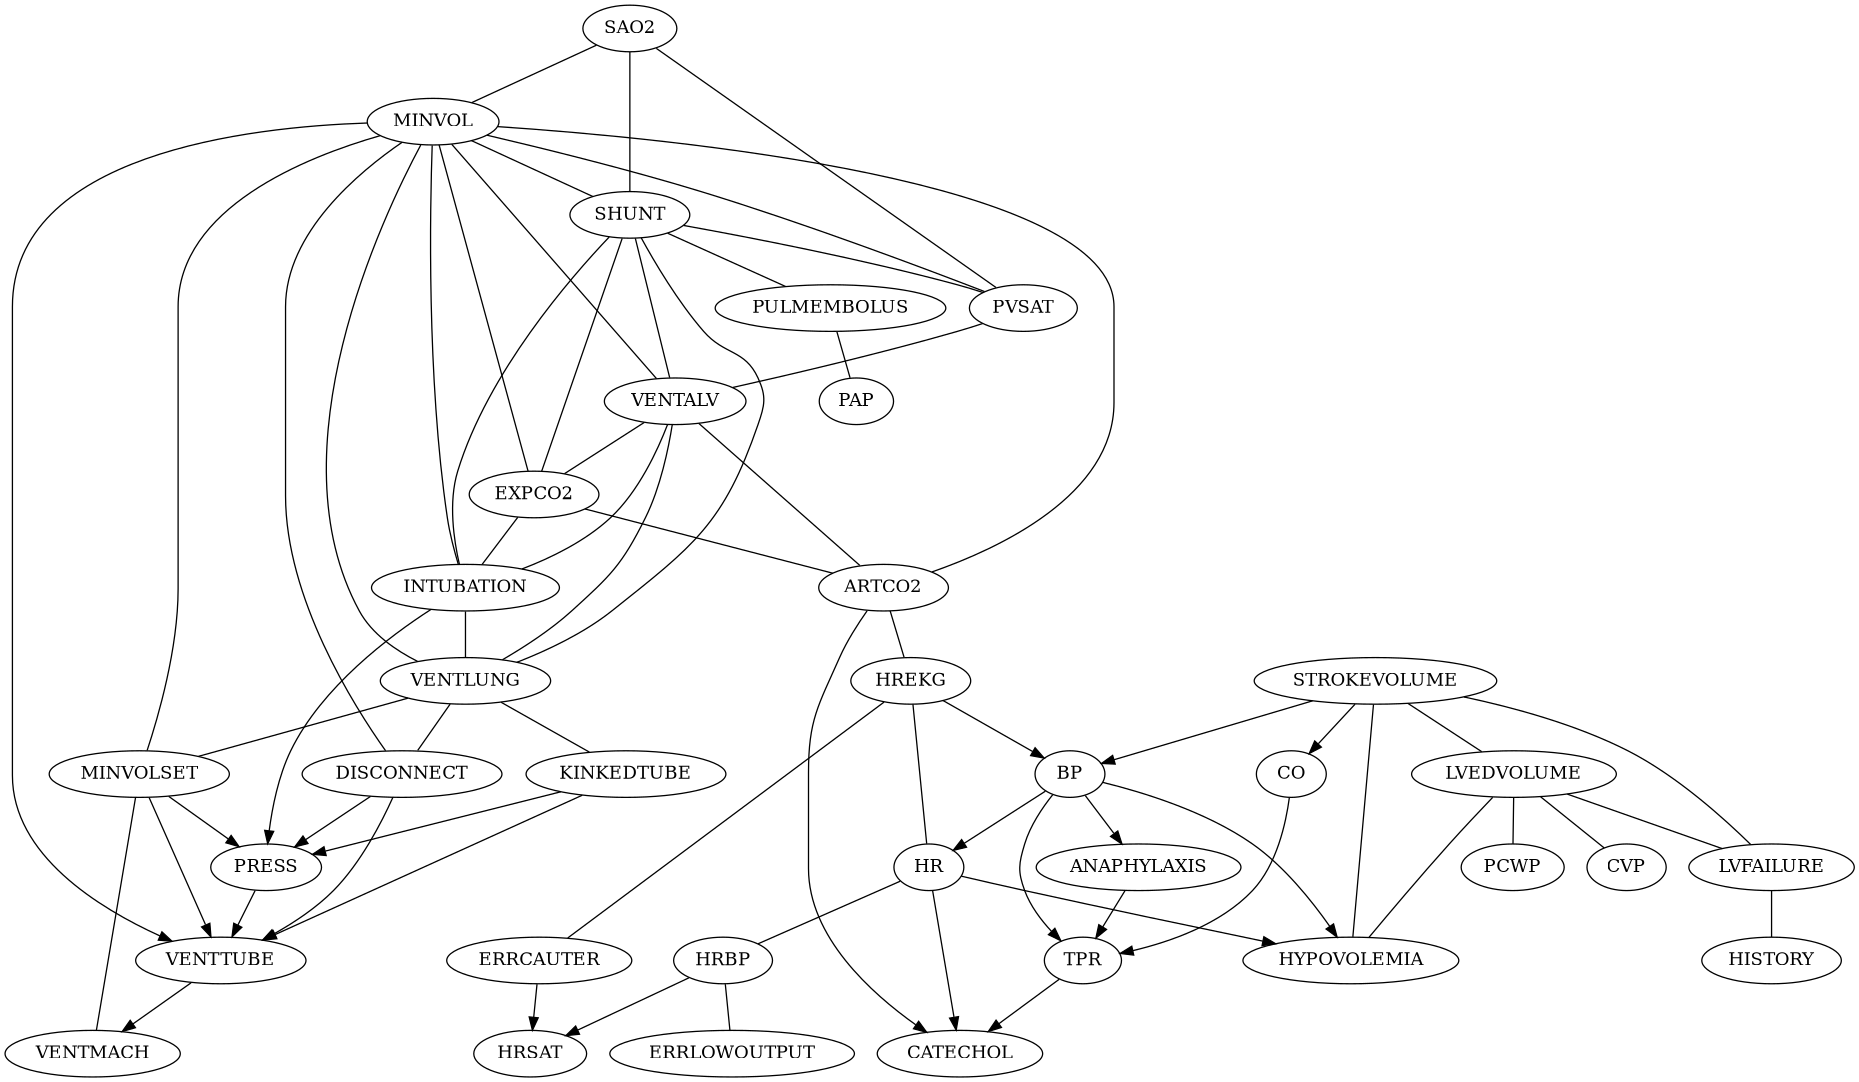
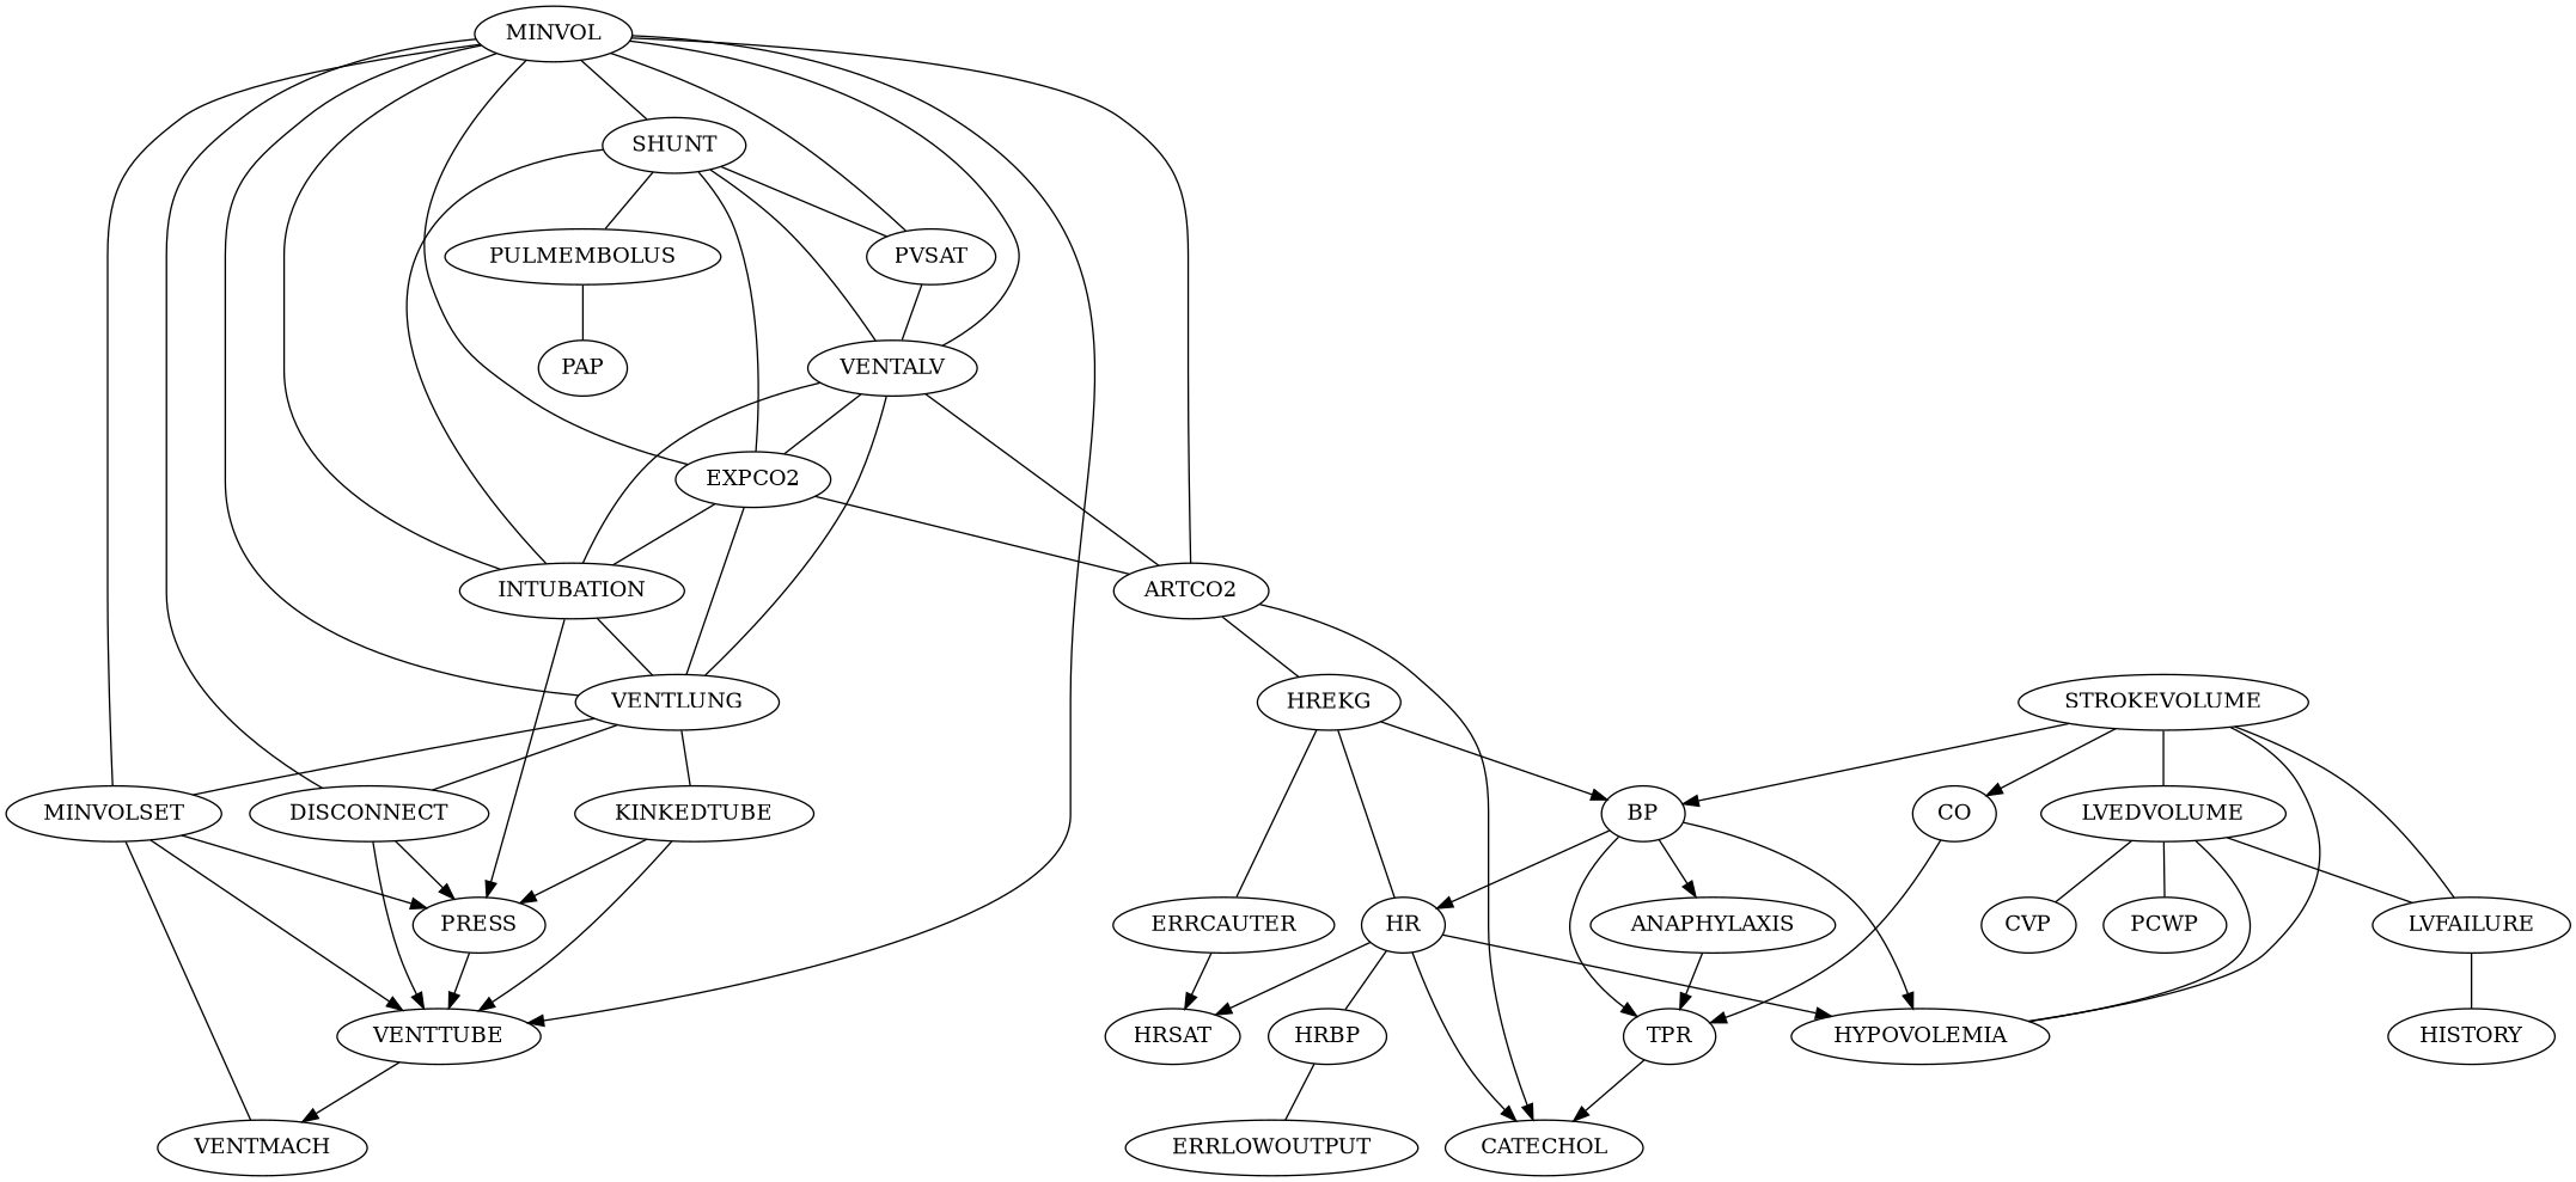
  digraph {
    edge [dir=none]
    MINVOL
    VENTTUBE
    ARTCO2
    MINVOLSET
    VENTLUNG
    INTUBATION
    DISCONNECT
    VENTALV
    EXPCO2
    PVSAT
    SHUNT
    VENTMACH
    CATECHOL
    HREKG
    PRESS
    KINKEDTUBE
    PULMEMBOLUS
    HR
    BP
    ERRCAUTER
    HRSAT
    HRBP
    HYPOVOLEMIA
    CO
    TPR
    ERRLOWOUTPUT
    ANAPHYLAXIS
    STROKEVOLUME
    LVEDVOLUME
    LVFAILURE
    CVP
    PCWP
    HISTORY
    PAP
-   SAO2
    MINVOL -> VENTTUBE [dir=""]
    MINVOL -> ARTCO2
    MINVOL -> MINVOLSET
    MINVOL -> VENTLUNG
    MINVOL -> INTUBATION
    MINVOL -> DISCONNECT
    MINVOL -> VENTALV
    MINVOL -> EXPCO2
    MINVOL -> PVSAT
    MINVOL -> SHUNT
    VENTTUBE -> VENTMACH [dir=""]
    ARTCO2 -> CATECHOL [dir=""]
    ARTCO2 -> HREKG
    MINVOLSET -> VENTTUBE [dir=""]
    MINVOLSET -> VENTMACH
    MINVOLSET -> PRESS [dir=""]
    VENTLUNG -> MINVOLSET
    VENTLUNG -> DISCONNECT
    VENTLUNG -> KINKEDTUBE
    INTUBATION -> VENTLUNG
    INTUBATION -> PRESS [dir=""]
    DISCONNECT -> VENTTUBE [dir=""]
    DISCONNECT -> PRESS [dir=""]
    VENTALV -> ARTCO2
    VENTALV -> VENTLUNG
    VENTALV -> INTUBATION
    VENTALV -> EXPCO2
    EXPCO2 -> ARTCO2
-   SHUNT -> VENTLUNG
+   EXPCO2 -> VENTLUNG
    EXPCO2 -> INTUBATION
    PVSAT -> VENTALV
    SHUNT -> INTUBATION
    SHUNT -> VENTALV
    SHUNT -> EXPCO2
    SHUNT -> PVSAT
    SHUNT -> PULMEMBOLUS
    HREKG -> HR
    HREKG -> BP [dir=""]
    HREKG -> ERRCAUTER
    PRESS -> VENTTUBE [dir=""]
    KINKEDTUBE -> VENTTUBE [dir=""]
    KINKEDTUBE -> PRESS [dir=""]
    PULMEMBOLUS -> PAP
    HR -> CATECHOL [dir=""]
-   HRBP -> HRSAT [dir=""]
+   HR -> HRSAT [dir=""]
    HR -> HRBP
    HR -> HYPOVOLEMIA [dir=""]
    BP -> HR [dir=""]
    BP -> HYPOVOLEMIA [dir=""]
    BP -> TPR [dir=""]
    BP -> ANAPHYLAXIS [dir=""]
    ERRCAUTER -> HRSAT [dir=""]
    HRBP -> ERRLOWOUTPUT
    CO -> TPR [dir=""]
    TPR -> CATECHOL [dir=""]
    ANAPHYLAXIS -> TPR [dir=""]
    STROKEVOLUME -> BP [dir=""]
    STROKEVOLUME -> HYPOVOLEMIA
    STROKEVOLUME -> CO [dir=""]
    STROKEVOLUME -> LVEDVOLUME
    STROKEVOLUME -> LVFAILURE
    LVEDVOLUME -> HYPOVOLEMIA
    LVEDVOLUME -> LVFAILURE
    LVEDVOLUME -> CVP
    LVEDVOLUME -> PCWP
    LVFAILURE -> HISTORY
-   SAO2 -> MINVOL
-   SAO2 -> PVSAT
-   SAO2 -> SHUNT
  }
